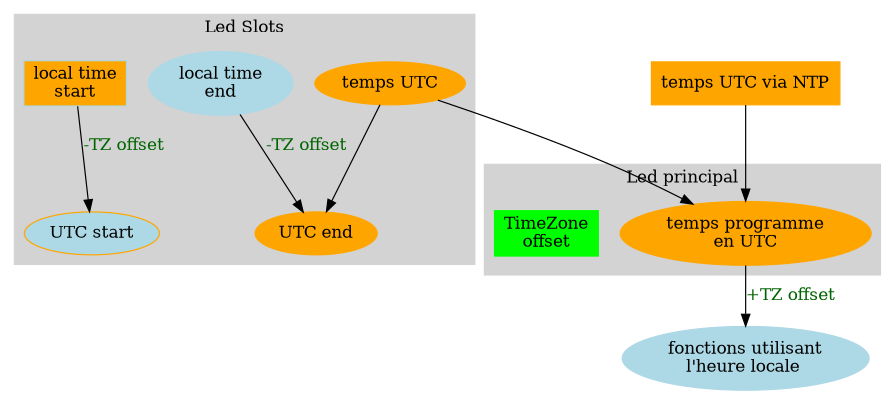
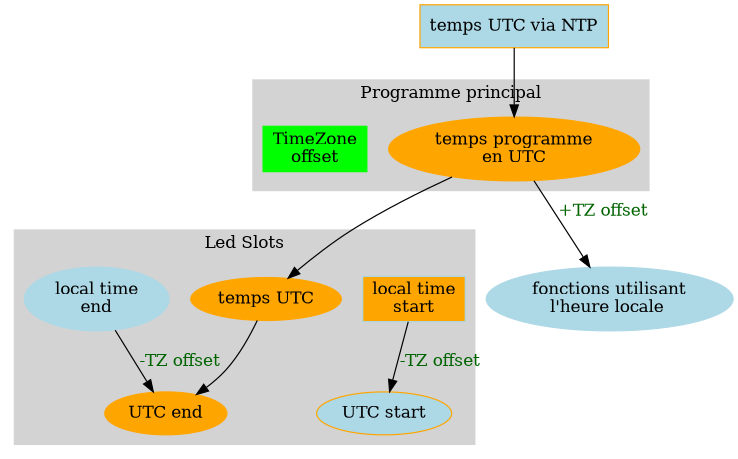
  digraph {
    node [color=orange shape=ellipse style=filled]
    n1 [label="UTC end"]
    n2 [fillcolor=lightblue label="UTC start"]
    n3 [label="temps UTC"]
    n4 [color=lightblue fillcolor=orange label="local time\nstart" shape=rectangle]
    n5 [color=lightblue label="local time\nend"]
    n6 [label="temps programme\nen UTC"]
    n7 [color=green label="TimeZone\noffset" shape=rectangle]
    n8 [color=lightblue label="fonctions utilisant\nl'heure locale " shape=""]
-   n9 [label="temps UTC via NTP" shape=rectangle]
+   n9 [label="temps UTC via NTP" shape=rectangle fillcolor=lightblue]
    subgraph cluster_1 {
      color=lightgrey
      label="Led Slots"
      style=filled
      n4
      n5
      subgraph sub_2 {
        color=lightgrey
        label="Led Slots"
        style=filled
        n1
        n2
        n3
      }
    }
    subgraph cluster_3 {
      color=lightgrey
-     label="Led principal"
+     label="Programme principal"
      style=filled
      n6
      n7
    }
    n3 -> n1
    n4 -> n2 [fontcolor=darkgreen label="-TZ offset"]
    n5 -> n1 [fontcolor=darkgreen label="-TZ offset"]
-   n3 -> n6
+   n6 -> n3
    n6 -> n8 [fontcolor=darkgreen label="+TZ offset"]
    n9 -> n6
  }
